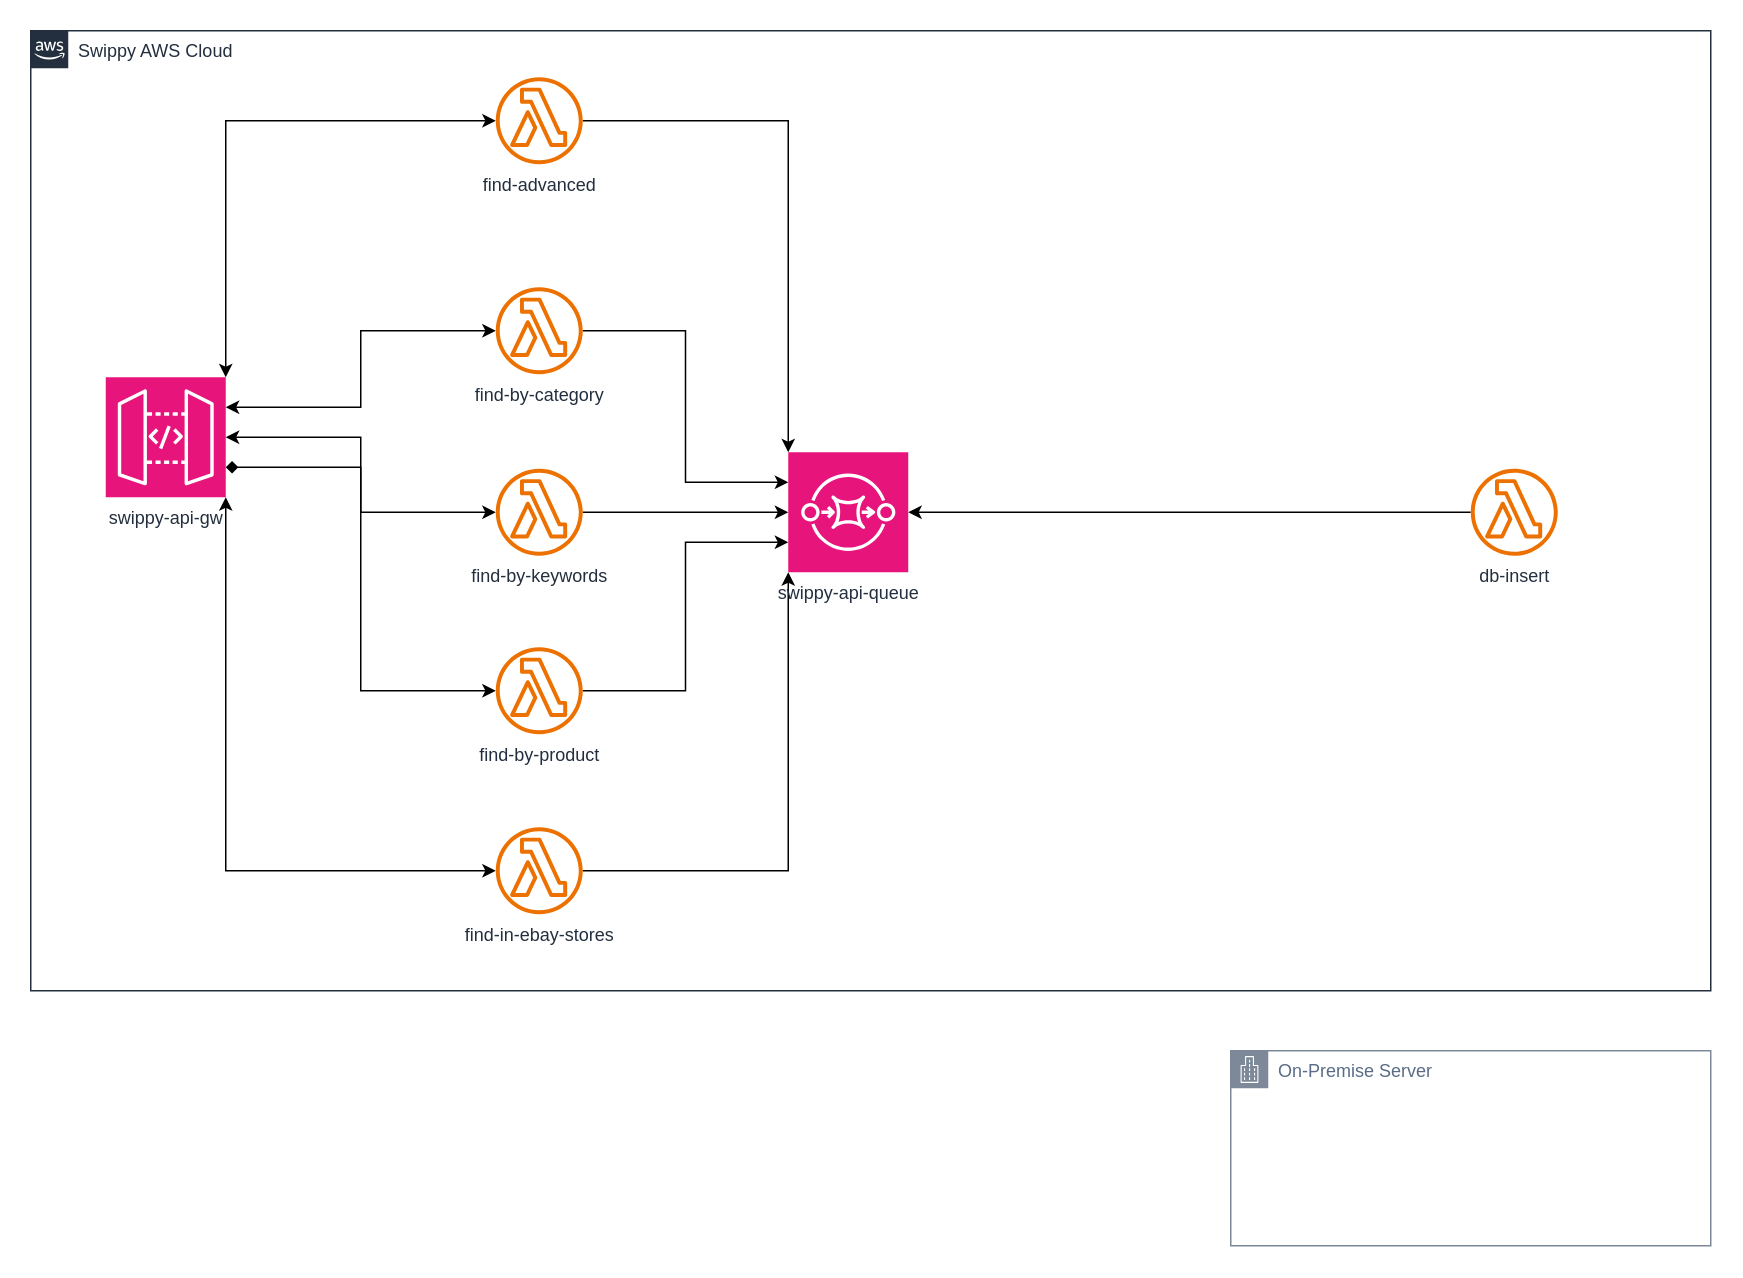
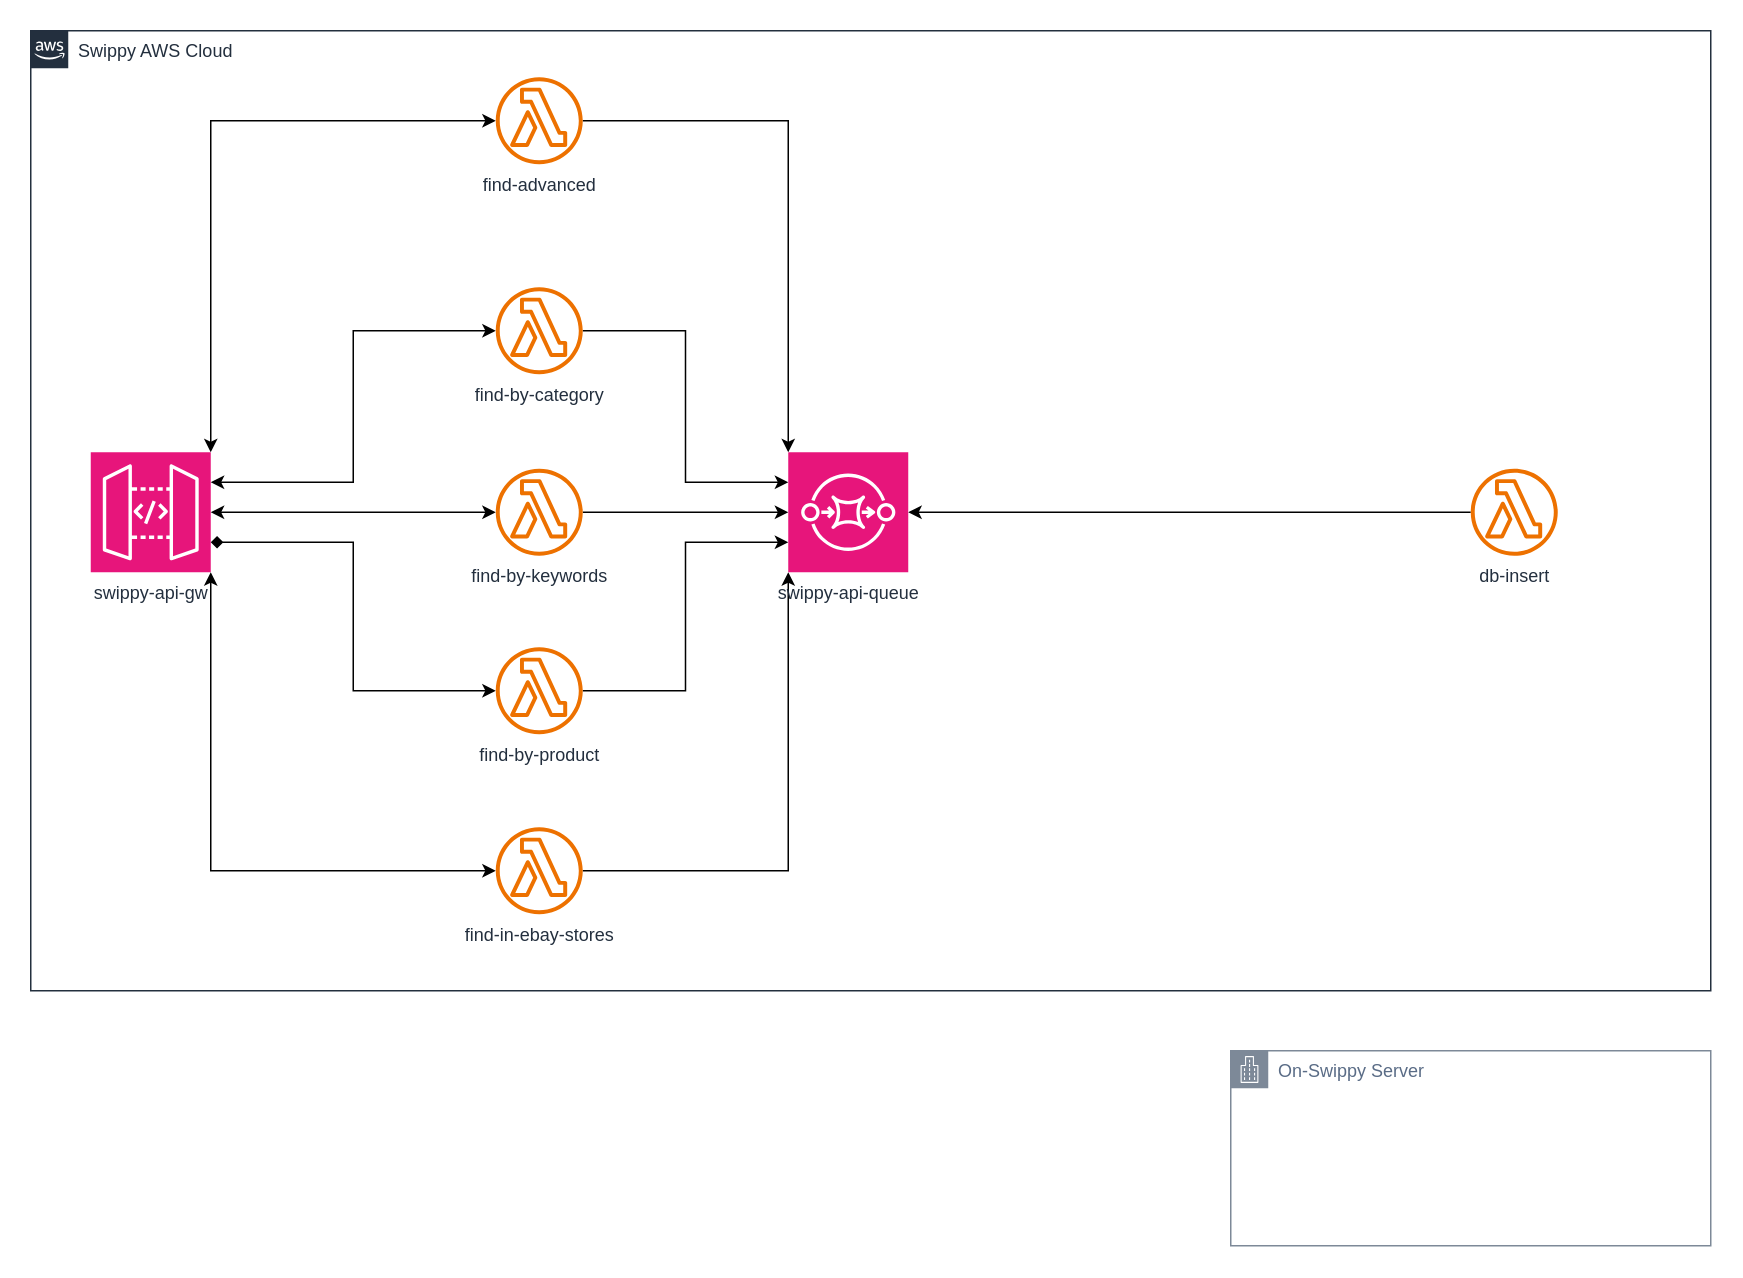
  <mxCell id="0" />
  <mxCell id="1" parent="0" />
  <mxCell id="2" value="Swippy AWS Cloud" style="points=[[0,0],[0.25,0],[0.5,0],[0.75,0],[1,0],[1,0.25],[1,0.5],[1,0.75],[1,1],[0.75,1],[0.5,1],[0.25,1],[0,1],[0,0.75],[0,0.5],[0,0.25]];outlineConnect=0;gradientColor=none;html=1;whiteSpace=wrap;fontSize=12;fontStyle=0;shape=mxgraph.aws4.group;grIcon=mxgraph.aws4.group_aws_cloud_alt;strokeColor=#232F3E;fillColor=none;verticalAlign=top;align=left;spacingLeft=30;fontColor=#232F3E;dashed=0;labelBackgroundColor=#ffffff;container=1;pointerEvents=0;collapsible=0;recursiveResize=0;" parent="1" vertex="1"><mxGeometry x="20" width="1120" height="640" as="geometry" y="20" /></mxCell>
- <mxCell id="3" value="&lt;div&gt;swippy-api-gw&lt;/div&gt;" style="sketch=0;points=[[0,0,0],[0.25,0,0],[0.5,0,0],[0.75,0,0],[1,0,0],[0,1,0],[0.25,1,0],[0.5,1,0],[0.75,1,0],[1,1,0],[0,0.25,0],[0,0.5,0],[0,0.75,0],[1,0.25,0],[1,0.5,0],[1,0.75,0]];outlineConnect=0;fontColor=#232F3E;fillColor=#E7157B;strokeColor=#ffffff;dashed=0;verticalLabelPosition=bottom;verticalAlign=top;align=center;html=1;fontSize=12;fontStyle=0;aspect=fixed;shape=mxgraph.aws4.resourceIcon;resIcon=mxgraph.aws4.api_gateway;" vertex="1" parent="2"><mxGeometry x="50" y="231" width="80" height="80" as="geometry" /></mxCell>
+ <mxCell id="3" value="&lt;div&gt;swippy-api-gw&lt;/div&gt;" style="sketch=0;points=[[0,0,0],[0.25,0,0],[0.5,0,0],[0.75,0,0],[1,0,0],[0,1,0],[0.25,1,0],[0.5,1,0],[0.75,1,0],[1,1,0],[0,0.25,0],[0,0.5,0],[0,0.75,0],[1,0.25,0],[1,0.5,0],[1,0.75,0]];outlineConnect=0;fontColor=#232F3E;fillColor=#E7157B;strokeColor=#ffffff;dashed=0;verticalLabelPosition=bottom;verticalAlign=top;align=center;html=1;fontSize=12;fontStyle=0;aspect=fixed;shape=mxgraph.aws4.resourceIcon;resIcon=mxgraph.aws4.api_gateway;" vertex="1" parent="2"><mxGeometry x="40" y="281" width="80" height="80" as="geometry" /></mxCell>
  <mxCell id="4" value="" style="edgeStyle=orthogonalEdgeStyle;rounded=0;orthogonalLoop=1;jettySize=auto;html=1;entryX=0;entryY=0;entryDx=0;entryDy=0;entryPerimeter=0;" edge="1" parent="2" source="6" target="19"><mxGeometry relative="1" as="geometry"><mxPoint x="437" y="80" as="targetPoint" /></mxGeometry></mxCell>
  <mxCell id="5" value="" style="rounded=0;orthogonalLoop=1;jettySize=auto;html=1;entryX=1;entryY=0;entryDx=0;entryDy=0;entryPerimeter=0;edgeStyle=orthogonalEdgeStyle;startArrow=classic;startFill=1;" edge="1" parent="2" source="6" target="3"><mxGeometry relative="1" as="geometry"><mxPoint x="241" y="80" as="targetPoint" /></mxGeometry></mxCell>
  <mxCell id="6" value="find-advanced" style="sketch=0;outlineConnect=0;fontColor=#232F3E;gradientColor=none;fillColor=#ED7100;strokeColor=none;dashed=0;verticalLabelPosition=bottom;verticalAlign=top;align=center;html=1;fontSize=12;fontStyle=0;aspect=fixed;pointerEvents=1;shape=mxgraph.aws4.lambda_function;" vertex="1" parent="2"><mxGeometry x="310" y="31" width="58" height="58" as="geometry" /></mxCell>
  <mxCell id="7" value="" style="edgeStyle=orthogonalEdgeStyle;rounded=0;orthogonalLoop=1;jettySize=auto;html=1;entryX=0;entryY=0.25;entryDx=0;entryDy=0;entryPerimeter=0;" edge="1" parent="2" source="9" target="19"><mxGeometry relative="1" as="geometry"><mxPoint x="437" y="200" as="targetPoint" /></mxGeometry></mxCell>
  <mxCell id="8" value="" style="edgeStyle=orthogonalEdgeStyle;rounded=0;orthogonalLoop=1;jettySize=auto;html=1;entryX=1;entryY=0.25;entryDx=0;entryDy=0;entryPerimeter=0;startArrow=classic;startFill=1;" edge="1" parent="2" source="9" target="3"><mxGeometry relative="1" as="geometry"><mxPoint x="241" y="200" as="targetPoint" /></mxGeometry></mxCell>
  <mxCell id="9" value="find-by-category" style="sketch=0;outlineConnect=0;fontColor=#232F3E;gradientColor=none;fillColor=#ED7100;strokeColor=none;dashed=0;verticalLabelPosition=bottom;verticalAlign=top;align=center;html=1;fontSize=12;fontStyle=0;aspect=fixed;pointerEvents=1;shape=mxgraph.aws4.lambda_function;" vertex="1" parent="2"><mxGeometry x="310" y="171" width="58" height="58" as="geometry" /></mxCell>
  <mxCell id="10" value="" style="edgeStyle=orthogonalEdgeStyle;rounded=0;orthogonalLoop=1;jettySize=auto;html=1;entryX=0;entryY=0.5;entryDx=0;entryDy=0;entryPerimeter=0;" edge="1" parent="2" source="12" target="19"><mxGeometry relative="1" as="geometry"><mxPoint x="437" y="321" as="targetPoint" /></mxGeometry></mxCell>
  <mxCell id="11" value="" style="edgeStyle=orthogonalEdgeStyle;rounded=0;orthogonalLoop=1;jettySize=auto;html=1;entryX=1;entryY=0.5;entryDx=0;entryDy=0;entryPerimeter=0;startArrow=classic;startFill=1;" edge="1" parent="2" source="12" target="3"><mxGeometry relative="1" as="geometry"><mxPoint x="241" y="321" as="targetPoint" /></mxGeometry></mxCell>
  <mxCell id="12" value="find-by-keywords" style="sketch=0;outlineConnect=0;fontColor=#232F3E;gradientColor=none;fillColor=#ED7100;strokeColor=none;dashed=0;verticalLabelPosition=bottom;verticalAlign=top;align=center;html=1;fontSize=12;fontStyle=0;aspect=fixed;pointerEvents=1;shape=mxgraph.aws4.lambda_function;" vertex="1" parent="2"><mxGeometry x="310" y="292" width="58" height="58" as="geometry" /></mxCell>
  <mxCell id="13" value="" style="edgeStyle=orthogonalEdgeStyle;rounded=0;orthogonalLoop=1;jettySize=auto;html=1;entryX=0;entryY=0.75;entryDx=0;entryDy=0;entryPerimeter=0;" edge="1" parent="2" source="15" target="19"><mxGeometry relative="1" as="geometry"><mxPoint x="437" y="440" as="targetPoint" /></mxGeometry></mxCell>
  <mxCell id="14" value="" style="edgeStyle=orthogonalEdgeStyle;rounded=0;orthogonalLoop=1;jettySize=auto;html=1;entryX=1;entryY=0.75;entryDx=0;entryDy=0;entryPerimeter=0;startArrow=classic;startFill=1;endArrow=diamond;" edge="1" parent="2" source="15" target="3"><mxGeometry relative="1" as="geometry"><mxPoint x="241" y="440" as="targetPoint" /></mxGeometry></mxCell>
  <mxCell id="15" value="find-by-product" style="sketch=0;outlineConnect=0;fontColor=#232F3E;gradientColor=none;fillColor=#ED7100;strokeColor=none;dashed=0;verticalLabelPosition=bottom;verticalAlign=top;align=center;html=1;fontSize=12;fontStyle=0;aspect=fixed;pointerEvents=1;shape=mxgraph.aws4.lambda_function;" vertex="1" parent="2"><mxGeometry x="310" y="411" width="58" height="58" as="geometry" /></mxCell>
  <mxCell id="16" value="" style="edgeStyle=orthogonalEdgeStyle;rounded=0;orthogonalLoop=1;jettySize=auto;html=1;entryX=0;entryY=1;entryDx=0;entryDy=0;entryPerimeter=0;" edge="1" parent="2" source="18" target="19"><mxGeometry relative="1" as="geometry"><mxPoint x="437" y="560" as="targetPoint" /></mxGeometry></mxCell>
  <mxCell id="17" value="" style="edgeStyle=orthogonalEdgeStyle;rounded=0;orthogonalLoop=1;jettySize=auto;html=1;entryX=1;entryY=1;entryDx=0;entryDy=0;entryPerimeter=0;startArrow=classic;startFill=1;" edge="1" parent="2" source="18" target="3"><mxGeometry relative="1" as="geometry"><mxPoint x="241" y="560" as="targetPoint" /></mxGeometry></mxCell>
  <mxCell id="18" value="find-in-ebay-stores" style="sketch=0;outlineConnect=0;fontColor=#232F3E;gradientColor=none;fillColor=#ED7100;strokeColor=none;dashed=0;verticalLabelPosition=bottom;verticalAlign=top;align=center;html=1;fontSize=12;fontStyle=0;aspect=fixed;pointerEvents=1;shape=mxgraph.aws4.lambda_function;" vertex="1" parent="2"><mxGeometry x="310" y="531" width="58" height="58" as="geometry" /></mxCell>
  <mxCell id="19" value="swippy-api-queue" style="sketch=0;points=[[0,0,0],[0.25,0,0],[0.5,0,0],[0.75,0,0],[1,0,0],[0,1,0],[0.25,1,0],[0.5,1,0],[0.75,1,0],[1,1,0],[0,0.25,0],[0,0.5,0],[0,0.75,0],[1,0.25,0],[1,0.5,0],[1,0.75,0]];outlineConnect=0;fontColor=#232F3E;fillColor=#E7157B;strokeColor=#ffffff;dashed=0;verticalLabelPosition=bottom;verticalAlign=top;align=center;html=1;fontSize=12;fontStyle=0;aspect=fixed;shape=mxgraph.aws4.resourceIcon;resIcon=mxgraph.aws4.sqs;labelPosition=center;" vertex="1" parent="2"><mxGeometry x="505" y="281" width="80" height="80" as="geometry" /></mxCell>
  <mxCell id="20" value="" style="edgeStyle=orthogonalEdgeStyle;rounded=0;orthogonalLoop=1;jettySize=auto;html=1;entryX=1;entryY=0.5;entryDx=0;entryDy=0;entryPerimeter=0;" edge="1" parent="2" source="21" target="19"><mxGeometry relative="1" as="geometry"><mxPoint x="891" y="320" as="targetPoint" /></mxGeometry></mxCell>
  <mxCell id="21" value="db-insert" style="sketch=0;outlineConnect=0;fontColor=#232F3E;gradientColor=none;fillColor=#ED7100;strokeColor=none;dashed=0;verticalLabelPosition=bottom;verticalAlign=top;align=center;html=1;fontSize=12;fontStyle=0;aspect=fixed;pointerEvents=1;shape=mxgraph.aws4.lambda_function;labelPosition=center;" vertex="1" parent="2"><mxGeometry x="960" y="292" width="58" height="58" as="geometry" /></mxCell>
- <mxCell id="22" value="On-Premise Server" style="points=[[0,0],[0.25,0],[0.5,0],[0.75,0],[1,0],[1,0.25],[1,0.5],[1,0.75],[1,1],[0.75,1],[0.5,1],[0.25,1],[0,1],[0,0.75],[0,0.5],[0,0.25]];outlineConnect=0;gradientColor=none;html=1;whiteSpace=wrap;fontSize=12;fontStyle=0;container=1;pointerEvents=0;collapsible=0;recursiveResize=0;shape=mxgraph.aws4.group;grIcon=mxgraph.aws4.group_corporate_data_center;strokeColor=#7D8998;fillColor=none;verticalAlign=top;align=left;spacingLeft=30;fontColor=#5A6C86;dashed=0;" vertex="1" parent="1"><mxGeometry x="820" y="700" width="320" height="130" as="geometry" /></mxCell>
+ <mxCell id="22" value="On-Swippy Server" style="points=[[0,0],[0.25,0],[0.5,0],[0.75,0],[1,0],[1,0.25],[1,0.5],[1,0.75],[1,1],[0.75,1],[0.5,1],[0.25,1],[0,1],[0,0.75],[0,0.5],[0,0.25]];outlineConnect=0;gradientColor=none;html=1;whiteSpace=wrap;fontSize=12;fontStyle=0;container=1;pointerEvents=0;collapsible=0;recursiveResize=0;shape=mxgraph.aws4.group;grIcon=mxgraph.aws4.group_corporate_data_center;strokeColor=#7D8998;fillColor=none;verticalAlign=top;align=left;spacingLeft=30;fontColor=#5A6C86;dashed=0;" vertex="1" parent="1"><mxGeometry x="820" y="700" width="320" height="130" as="geometry" /></mxCell>
